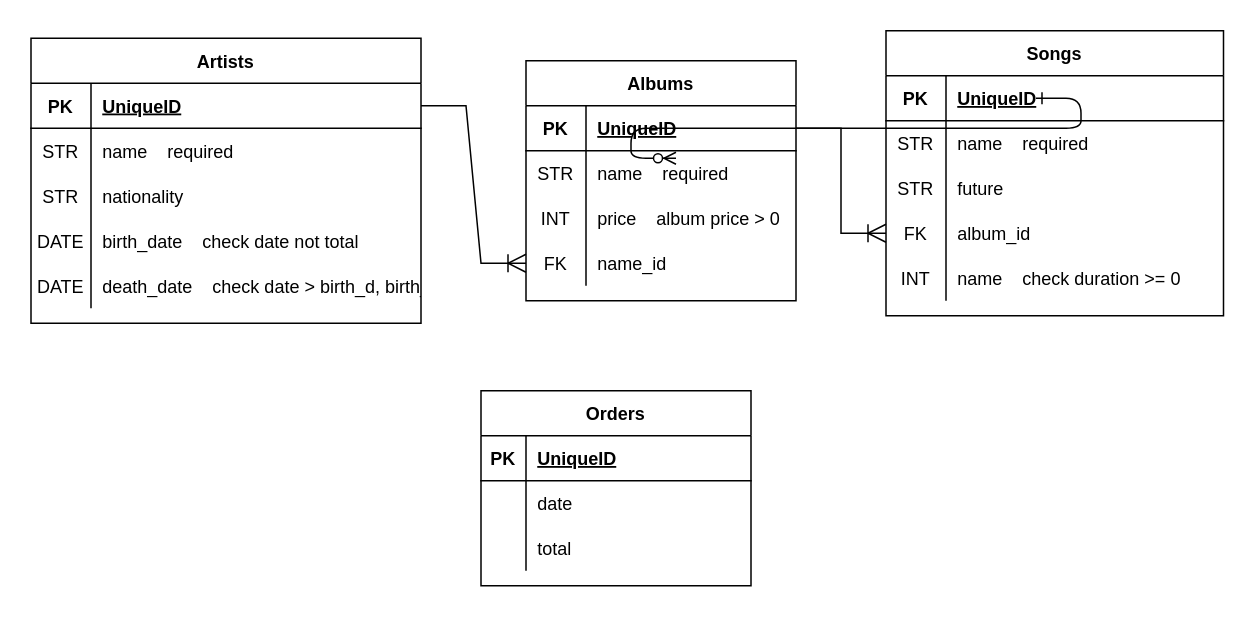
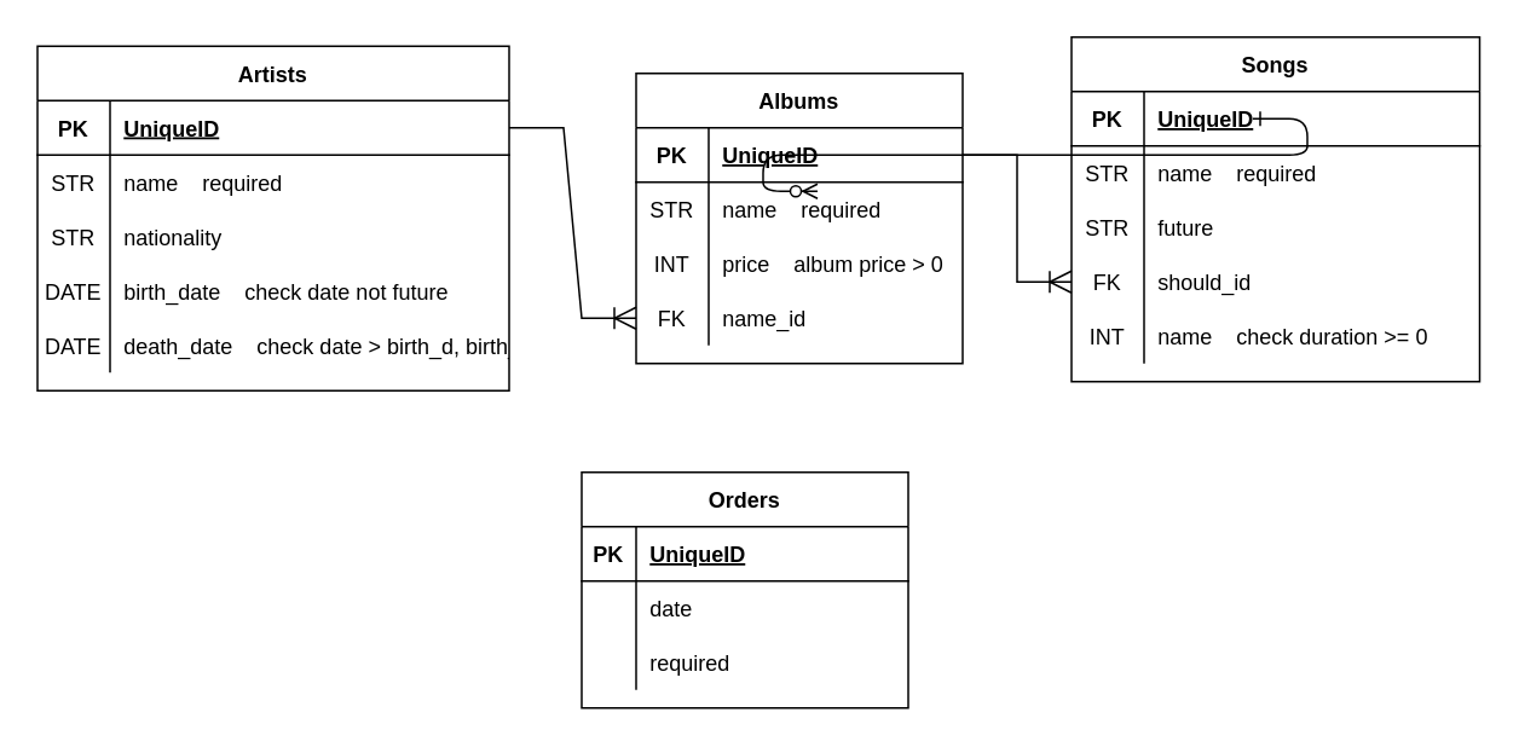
  <mxCell id="0" />
  <mxCell id="1" parent="0" />
  <mxCell id="2" value="" style="edgeStyle=entityRelationEdgeStyle;endArrow=ERzeroToMany;startArrow=ERone;endFill=1;startFill=0;" parent="1" edge="1"><mxGeometry width="100" height="100" relative="1" as="geometry"><mxPoint x="690" y="65" as="sourcePoint" /><mxPoint x="450" y="105" as="targetPoint" /></mxGeometry></mxCell>
  <mxCell id="3" value="Albums" style="shape=table;startSize=30;container=1;collapsible=1;childLayout=tableLayout;fixedRows=1;rowLines=0;fontStyle=1;align=center;resizeLast=1;" vertex="1" parent="1"><mxGeometry x="350" y="40" width="180" height="160" as="geometry" /></mxCell>
  <mxCell id="4" value="" style="shape=tableRow;horizontal=0;startSize=0;swimlaneHead=0;swimlaneBody=0;fillColor=none;collapsible=0;dropTarget=0;points=[[0,0.5],[1,0.5]];portConstraint=eastwest;top=0;left=0;right=0;bottom=1;" vertex="1" parent="3"><mxGeometry y="30" width="180" height="30" as="geometry" /></mxCell>
  <mxCell id="5" value="PK" style="shape=partialRectangle;connectable=0;fillColor=none;top=0;left=0;bottom=0;right=0;fontStyle=1;overflow=hidden;" vertex="1" parent="4"><mxGeometry width="40" height="30" as="geometry"><mxRectangle width="40" height="30" as="alternateBounds" /></mxGeometry></mxCell>
  <mxCell id="6" value="UniqueID" style="shape=partialRectangle;connectable=0;fillColor=none;top=0;left=0;bottom=0;right=0;align=left;spacingLeft=6;fontStyle=5;overflow=hidden;" vertex="1" parent="4"><mxGeometry x="40" width="140" height="30" as="geometry"><mxRectangle width="140" height="30" as="alternateBounds" /></mxGeometry></mxCell>
  <mxCell id="7" value="" style="shape=tableRow;horizontal=0;startSize=0;swimlaneHead=0;swimlaneBody=0;fillColor=none;collapsible=0;dropTarget=0;points=[[0,0.5],[1,0.5]];portConstraint=eastwest;top=0;left=0;right=0;bottom=0;" vertex="1" parent="3"><mxGeometry y="60" width="180" height="30" as="geometry" /></mxCell>
  <mxCell id="8" value="STR" style="shape=partialRectangle;connectable=0;fillColor=none;top=0;left=0;bottom=0;right=0;editable=1;overflow=hidden;" vertex="1" parent="7"><mxGeometry width="40" height="30" as="geometry"><mxRectangle width="40" height="30" as="alternateBounds" /></mxGeometry></mxCell>
  <mxCell id="9" value="name    required" style="shape=partialRectangle;connectable=0;fillColor=none;top=0;left=0;bottom=0;right=0;align=left;spacingLeft=6;overflow=hidden;" vertex="1" parent="7"><mxGeometry x="40" width="140" height="30" as="geometry"><mxRectangle width="140" height="30" as="alternateBounds" /></mxGeometry></mxCell>
  <mxCell id="10" value="" style="shape=tableRow;horizontal=0;startSize=0;swimlaneHead=0;swimlaneBody=0;fillColor=none;collapsible=0;dropTarget=0;points=[[0,0.5],[1,0.5]];portConstraint=eastwest;top=0;left=0;right=0;bottom=0;" vertex="1" parent="3"><mxGeometry y="90" width="180" height="30" as="geometry" /></mxCell>
  <mxCell id="11" value="INT" style="shape=partialRectangle;connectable=0;fillColor=none;top=0;left=0;bottom=0;right=0;editable=1;overflow=hidden;" vertex="1" parent="10"><mxGeometry width="40" height="30" as="geometry"><mxRectangle width="40" height="30" as="alternateBounds" /></mxGeometry></mxCell>
  <mxCell id="12" value="price    album price &gt; 0" style="shape=partialRectangle;connectable=0;fillColor=none;top=0;left=0;bottom=0;right=0;align=left;spacingLeft=6;overflow=hidden;" vertex="1" parent="10"><mxGeometry x="40" width="140" height="30" as="geometry"><mxRectangle width="140" height="30" as="alternateBounds" /></mxGeometry></mxCell>
  <mxCell id="13" value="" style="shape=tableRow;horizontal=0;startSize=0;swimlaneHead=0;swimlaneBody=0;fillColor=none;collapsible=0;dropTarget=0;points=[[0,0.5],[1,0.5]];portConstraint=eastwest;top=0;left=0;right=0;bottom=0;" vertex="1" parent="3"><mxGeometry y="120" width="180" height="30" as="geometry" /></mxCell>
  <mxCell id="14" value="FK" style="shape=partialRectangle;connectable=0;fillColor=none;top=0;left=0;bottom=0;right=0;editable=1;overflow=hidden;" vertex="1" parent="13"><mxGeometry width="40" height="30" as="geometry"><mxRectangle width="40" height="30" as="alternateBounds" /></mxGeometry></mxCell>
  <mxCell id="15" value="name_id" style="shape=partialRectangle;connectable=0;fillColor=none;top=0;left=0;bottom=0;right=0;align=left;spacingLeft=6;overflow=hidden;" vertex="1" parent="13"><mxGeometry x="40" width="140" height="30" as="geometry"><mxRectangle width="140" height="30" as="alternateBounds" /></mxGeometry></mxCell>
  <mxCell id="16" value="Songs" style="shape=table;startSize=30;container=1;collapsible=1;childLayout=tableLayout;fixedRows=1;rowLines=0;fontStyle=1;align=center;resizeLast=1;" vertex="1" parent="1"><mxGeometry x="590" y="20" width="225" height="190" as="geometry" /></mxCell>
  <mxCell id="17" value="" style="shape=tableRow;horizontal=0;startSize=0;swimlaneHead=0;swimlaneBody=0;fillColor=none;collapsible=0;dropTarget=0;points=[[0,0.5],[1,0.5]];portConstraint=eastwest;top=0;left=0;right=0;bottom=1;" vertex="1" parent="16"><mxGeometry y="30" width="225" height="30" as="geometry" /></mxCell>
  <mxCell id="18" value="PK" style="shape=partialRectangle;connectable=0;fillColor=none;top=0;left=0;bottom=0;right=0;fontStyle=1;overflow=hidden;" vertex="1" parent="17"><mxGeometry width="40" height="30" as="geometry"><mxRectangle width="40" height="30" as="alternateBounds" /></mxGeometry></mxCell>
  <mxCell id="19" value="UniqueID" style="shape=partialRectangle;connectable=0;fillColor=none;top=0;left=0;bottom=0;right=0;align=left;spacingLeft=6;fontStyle=5;overflow=hidden;" vertex="1" parent="17"><mxGeometry x="40" width="185" height="30" as="geometry"><mxRectangle width="185" height="30" as="alternateBounds" /></mxGeometry></mxCell>
  <mxCell id="20" value="" style="shape=tableRow;horizontal=0;startSize=0;swimlaneHead=0;swimlaneBody=0;fillColor=none;collapsible=0;dropTarget=0;points=[[0,0.5],[1,0.5]];portConstraint=eastwest;top=0;left=0;right=0;bottom=0;" vertex="1" parent="16"><mxGeometry y="60" width="225" height="30" as="geometry" /></mxCell>
  <mxCell id="21" value="STR" style="shape=partialRectangle;connectable=0;fillColor=none;top=0;left=0;bottom=0;right=0;editable=1;overflow=hidden;" vertex="1" parent="20"><mxGeometry width="40" height="30" as="geometry"><mxRectangle width="40" height="30" as="alternateBounds" /></mxGeometry></mxCell>
  <mxCell id="22" value="name    required" style="shape=partialRectangle;connectable=0;fillColor=none;top=0;left=0;bottom=0;right=0;align=left;spacingLeft=6;overflow=hidden;" vertex="1" parent="20"><mxGeometry x="40" width="185" height="30" as="geometry"><mxRectangle width="185" height="30" as="alternateBounds" /></mxGeometry></mxCell>
  <mxCell id="23" value="" style="shape=tableRow;horizontal=0;startSize=0;swimlaneHead=0;swimlaneBody=0;fillColor=none;collapsible=0;dropTarget=0;points=[[0,0.5],[1,0.5]];portConstraint=eastwest;top=0;left=0;right=0;bottom=0;" vertex="1" parent="16"><mxGeometry y="90" width="225" height="30" as="geometry" /></mxCell>
  <mxCell id="24" value="STR" style="shape=partialRectangle;connectable=0;fillColor=none;top=0;left=0;bottom=0;right=0;editable=1;overflow=hidden;" vertex="1" parent="23"><mxGeometry width="40" height="30" as="geometry"><mxRectangle width="40" height="30" as="alternateBounds" /></mxGeometry></mxCell>
  <mxCell id="25" value="future" style="shape=partialRectangle;connectable=0;fillColor=none;top=0;left=0;bottom=0;right=0;align=left;spacingLeft=6;overflow=hidden;" vertex="1" parent="23"><mxGeometry x="40" width="185" height="30" as="geometry"><mxRectangle width="185" height="30" as="alternateBounds" /></mxGeometry></mxCell>
  <mxCell id="26" value="" style="shape=tableRow;horizontal=0;startSize=0;swimlaneHead=0;swimlaneBody=0;fillColor=none;collapsible=0;dropTarget=0;points=[[0,0.5],[1,0.5]];portConstraint=eastwest;top=0;left=0;right=0;bottom=0;" vertex="1" parent="16"><mxGeometry y="120" width="225" height="30" as="geometry" /></mxCell>
  <mxCell id="27" value="FK" style="shape=partialRectangle;connectable=0;fillColor=none;top=0;left=0;bottom=0;right=0;editable=1;overflow=hidden;" vertex="1" parent="26"><mxGeometry width="40" height="30" as="geometry"><mxRectangle width="40" height="30" as="alternateBounds" /></mxGeometry></mxCell>
- <mxCell id="28" value="album_id" style="shape=partialRectangle;connectable=0;fillColor=none;top=0;left=0;bottom=0;right=0;align=left;spacingLeft=6;overflow=hidden;" vertex="1" parent="26"><mxGeometry x="40" width="185" height="30" as="geometry"><mxRectangle width="185" height="30" as="alternateBounds" /></mxGeometry></mxCell>
+ <mxCell id="28" value="should_id" style="shape=partialRectangle;connectable=0;fillColor=none;top=0;left=0;bottom=0;right=0;align=left;spacingLeft=6;overflow=hidden;" vertex="1" parent="26"><mxGeometry x="40" width="185" height="30" as="geometry"><mxRectangle width="185" height="30" as="alternateBounds" /></mxGeometry></mxCell>
  <mxCell id="29" value="" style="shape=tableRow;horizontal=0;startSize=0;swimlaneHead=0;swimlaneBody=0;fillColor=none;collapsible=0;dropTarget=0;points=[[0,0.5],[1,0.5]];portConstraint=eastwest;top=0;left=0;right=0;bottom=0;" vertex="1" parent="16"><mxGeometry y="150" width="225" height="30" as="geometry" /></mxCell>
  <mxCell id="30" value="INT" style="shape=partialRectangle;connectable=0;fillColor=none;top=0;left=0;bottom=0;right=0;editable=1;overflow=hidden;" vertex="1" parent="29"><mxGeometry width="40" height="30" as="geometry"><mxRectangle width="40" height="30" as="alternateBounds" /></mxGeometry></mxCell>
  <mxCell id="31" value="name    check duration &gt;= 0" style="shape=partialRectangle;connectable=0;fillColor=none;top=0;left=0;bottom=0;right=0;align=left;spacingLeft=6;overflow=hidden;" vertex="1" parent="29"><mxGeometry x="40" width="185" height="30" as="geometry"><mxRectangle width="185" height="30" as="alternateBounds" /></mxGeometry></mxCell>
  <mxCell id="32" value="" style="edgeStyle=entityRelationEdgeStyle;fontSize=12;html=1;endArrow=ERoneToMany;rounded=0;endSize=10;startSize=10;" edge="1" parent="1" source="4" target="26"><mxGeometry width="100" height="100" relative="1" as="geometry"><mxPoint x="540" y="310" as="sourcePoint" /><mxPoint x="640" y="210" as="targetPoint" /></mxGeometry></mxCell>
  <mxCell id="33" value="Artists" style="shape=table;startSize=30;container=1;collapsible=1;childLayout=tableLayout;fixedRows=1;rowLines=0;fontStyle=1;align=center;resizeLast=1;" vertex="1" parent="1"><mxGeometry x="20" y="25" width="260" height="190" as="geometry" /></mxCell>
  <mxCell id="34" value="" style="shape=tableRow;horizontal=0;startSize=0;swimlaneHead=0;swimlaneBody=0;fillColor=none;collapsible=0;dropTarget=0;points=[[0,0.5],[1,0.5]];portConstraint=eastwest;top=0;left=0;right=0;bottom=1;" vertex="1" parent="33"><mxGeometry y="30" width="260" height="30" as="geometry" /></mxCell>
  <mxCell id="35" value="PK" style="shape=partialRectangle;connectable=0;fillColor=none;top=0;left=0;bottom=0;right=0;fontStyle=1;overflow=hidden;" vertex="1" parent="34"><mxGeometry width="40" height="30" as="geometry"><mxRectangle width="40" height="30" as="alternateBounds" /></mxGeometry></mxCell>
  <mxCell id="36" value="UniqueID" style="shape=partialRectangle;connectable=0;fillColor=none;top=0;left=0;bottom=0;right=0;align=left;spacingLeft=6;fontStyle=5;overflow=hidden;" vertex="1" parent="34"><mxGeometry x="40" width="220" height="30" as="geometry"><mxRectangle width="220" height="30" as="alternateBounds" /></mxGeometry></mxCell>
  <mxCell id="37" value="" style="shape=tableRow;horizontal=0;startSize=0;swimlaneHead=0;swimlaneBody=0;fillColor=none;collapsible=0;dropTarget=0;points=[[0,0.5],[1,0.5]];portConstraint=eastwest;top=0;left=0;right=0;bottom=0;" vertex="1" parent="33"><mxGeometry y="60" width="260" height="30" as="geometry" /></mxCell>
  <mxCell id="38" value="STR" style="shape=partialRectangle;connectable=0;fillColor=none;top=0;left=0;bottom=0;right=0;editable=1;overflow=hidden;" vertex="1" parent="37"><mxGeometry width="40" height="30" as="geometry"><mxRectangle width="40" height="30" as="alternateBounds" /></mxGeometry></mxCell>
  <mxCell id="39" value="name    required" style="shape=partialRectangle;connectable=0;fillColor=none;top=0;left=0;bottom=0;right=0;align=left;spacingLeft=6;overflow=hidden;" vertex="1" parent="37"><mxGeometry x="40" width="220" height="30" as="geometry"><mxRectangle width="220" height="30" as="alternateBounds" /></mxGeometry></mxCell>
  <mxCell id="40" value="" style="shape=tableRow;horizontal=0;startSize=0;swimlaneHead=0;swimlaneBody=0;fillColor=none;collapsible=0;dropTarget=0;points=[[0,0.5],[1,0.5]];portConstraint=eastwest;top=0;left=0;right=0;bottom=0;" vertex="1" parent="33"><mxGeometry y="90" width="260" height="30" as="geometry" /></mxCell>
  <mxCell id="41" value="STR" style="shape=partialRectangle;connectable=0;fillColor=none;top=0;left=0;bottom=0;right=0;editable=1;overflow=hidden;" vertex="1" parent="40"><mxGeometry width="40" height="30" as="geometry"><mxRectangle width="40" height="30" as="alternateBounds" /></mxGeometry></mxCell>
  <mxCell id="42" value="nationality" style="shape=partialRectangle;connectable=0;fillColor=none;top=0;left=0;bottom=0;right=0;align=left;spacingLeft=6;overflow=hidden;" vertex="1" parent="40"><mxGeometry x="40" width="220" height="30" as="geometry"><mxRectangle width="220" height="30" as="alternateBounds" /></mxGeometry></mxCell>
  <mxCell id="43" value="" style="shape=tableRow;horizontal=0;startSize=0;swimlaneHead=0;swimlaneBody=0;fillColor=none;collapsible=0;dropTarget=0;points=[[0,0.5],[1,0.5]];portConstraint=eastwest;top=0;left=0;right=0;bottom=0;" vertex="1" parent="33"><mxGeometry y="120" width="260" height="30" as="geometry" /></mxCell>
  <mxCell id="44" value="DATE" style="shape=partialRectangle;connectable=0;fillColor=none;top=0;left=0;bottom=0;right=0;editable=1;overflow=hidden;" vertex="1" parent="43"><mxGeometry width="40" height="30" as="geometry"><mxRectangle width="40" height="30" as="alternateBounds" /></mxGeometry></mxCell>
- <mxCell id="45" value="birth_date    check date not total" style="shape=partialRectangle;connectable=0;fillColor=none;top=0;left=0;bottom=0;right=0;align=left;spacingLeft=6;overflow=hidden;" vertex="1" parent="43"><mxGeometry x="40" width="220" height="30" as="geometry"><mxRectangle width="220" height="30" as="alternateBounds" /></mxGeometry></mxCell>
+ <mxCell id="45" value="birth_date    check date not future" style="shape=partialRectangle;connectable=0;fillColor=none;top=0;left=0;bottom=0;right=0;align=left;spacingLeft=6;overflow=hidden;" vertex="1" parent="43"><mxGeometry x="40" width="220" height="30" as="geometry"><mxRectangle width="220" height="30" as="alternateBounds" /></mxGeometry></mxCell>
  <mxCell id="46" value="" style="shape=tableRow;horizontal=0;startSize=0;swimlaneHead=0;swimlaneBody=0;fillColor=none;collapsible=0;dropTarget=0;points=[[0,0.5],[1,0.5]];portConstraint=eastwest;top=0;left=0;right=0;bottom=0;" vertex="1" parent="33"><mxGeometry y="150" width="260" height="30" as="geometry" /></mxCell>
  <mxCell id="47" value="DATE" style="shape=partialRectangle;connectable=0;fillColor=none;top=0;left=0;bottom=0;right=0;editable=1;overflow=hidden;" vertex="1" parent="46"><mxGeometry width="40" height="30" as="geometry"><mxRectangle width="40" height="30" as="alternateBounds" /></mxGeometry></mxCell>
  <mxCell id="48" value="death_date    check date &gt; birth_d, birth_d should exist" style="shape=partialRectangle;connectable=0;fillColor=none;top=0;left=0;bottom=0;right=0;align=left;spacingLeft=6;overflow=hidden;" vertex="1" parent="46"><mxGeometry x="40" width="220" height="30" as="geometry"><mxRectangle width="220" height="30" as="alternateBounds" /></mxGeometry></mxCell>
  <mxCell id="49" value="" style="edgeStyle=entityRelationEdgeStyle;fontSize=12;html=1;endArrow=ERoneToMany;rounded=0;endSize=10;startSize=10;exitX=1;exitY=0.5;exitDx=0;exitDy=0;" edge="1" parent="1" source="34" target="13"><mxGeometry width="100" height="100" relative="1" as="geometry"><mxPoint x="190" y="95" as="sourcePoint" /><mxPoint x="250" y="165" as="targetPoint" /></mxGeometry></mxCell>
  <mxCell id="50" value="Orders" style="shape=table;startSize=30;container=1;collapsible=1;childLayout=tableLayout;fixedRows=1;rowLines=0;fontStyle=1;align=center;resizeLast=1;" vertex="1" parent="1"><mxGeometry x="320" y="260" width="180" height="130" as="geometry" /></mxCell>
  <mxCell id="51" value="" style="shape=tableRow;horizontal=0;startSize=0;swimlaneHead=0;swimlaneBody=0;fillColor=none;collapsible=0;dropTarget=0;points=[[0,0.5],[1,0.5]];portConstraint=eastwest;top=0;left=0;right=0;bottom=1;" vertex="1" parent="50"><mxGeometry y="30" width="180" height="30" as="geometry" /></mxCell>
  <mxCell id="52" value="PK" style="shape=partialRectangle;connectable=0;fillColor=none;top=0;left=0;bottom=0;right=0;fontStyle=1;overflow=hidden;" vertex="1" parent="51"><mxGeometry width="30" height="30" as="geometry"><mxRectangle width="30" height="30" as="alternateBounds" /></mxGeometry></mxCell>
  <mxCell id="53" value="UniqueID" style="shape=partialRectangle;connectable=0;fillColor=none;top=0;left=0;bottom=0;right=0;align=left;spacingLeft=6;fontStyle=5;overflow=hidden;" vertex="1" parent="51"><mxGeometry x="30" width="150" height="30" as="geometry"><mxRectangle width="150" height="30" as="alternateBounds" /></mxGeometry></mxCell>
  <mxCell id="54" value="" style="shape=tableRow;horizontal=0;startSize=0;swimlaneHead=0;swimlaneBody=0;fillColor=none;collapsible=0;dropTarget=0;points=[[0,0.5],[1,0.5]];portConstraint=eastwest;top=0;left=0;right=0;bottom=0;" vertex="1" parent="50"><mxGeometry y="60" width="180" height="30" as="geometry" /></mxCell>
  <mxCell id="55" value="" style="shape=partialRectangle;connectable=0;fillColor=none;top=0;left=0;bottom=0;right=0;editable=1;overflow=hidden;" vertex="1" parent="54"><mxGeometry width="30" height="30" as="geometry"><mxRectangle width="30" height="30" as="alternateBounds" /></mxGeometry></mxCell>
  <mxCell id="56" value="date" style="shape=partialRectangle;connectable=0;fillColor=none;top=0;left=0;bottom=0;right=0;align=left;spacingLeft=6;overflow=hidden;" vertex="1" parent="54"><mxGeometry x="30" width="150" height="30" as="geometry"><mxRectangle width="150" height="30" as="alternateBounds" /></mxGeometry></mxCell>
  <mxCell id="57" value="" style="shape=tableRow;horizontal=0;startSize=0;swimlaneHead=0;swimlaneBody=0;fillColor=none;collapsible=0;dropTarget=0;points=[[0,0.5],[1,0.5]];portConstraint=eastwest;top=0;left=0;right=0;bottom=0;" vertex="1" parent="50"><mxGeometry y="90" width="180" height="30" as="geometry" /></mxCell>
  <mxCell id="58" value="" style="shape=partialRectangle;connectable=0;fillColor=none;top=0;left=0;bottom=0;right=0;editable=1;overflow=hidden;" vertex="1" parent="57"><mxGeometry width="30" height="30" as="geometry"><mxRectangle width="30" height="30" as="alternateBounds" /></mxGeometry></mxCell>
- <mxCell id="59" value="total" style="shape=partialRectangle;connectable=0;fillColor=none;top=0;left=0;bottom=0;right=0;align=left;spacingLeft=6;overflow=hidden;" vertex="1" parent="57"><mxGeometry x="30" width="150" height="30" as="geometry"><mxRectangle width="150" height="30" as="alternateBounds" /></mxGeometry></mxCell>
+ <mxCell id="59" value="required" style="shape=partialRectangle;connectable=0;fillColor=none;top=0;left=0;bottom=0;right=0;align=left;spacingLeft=6;overflow=hidden;" vertex="1" parent="57"><mxGeometry x="30" width="150" height="30" as="geometry"><mxRectangle width="150" height="30" as="alternateBounds" /></mxGeometry></mxCell>
